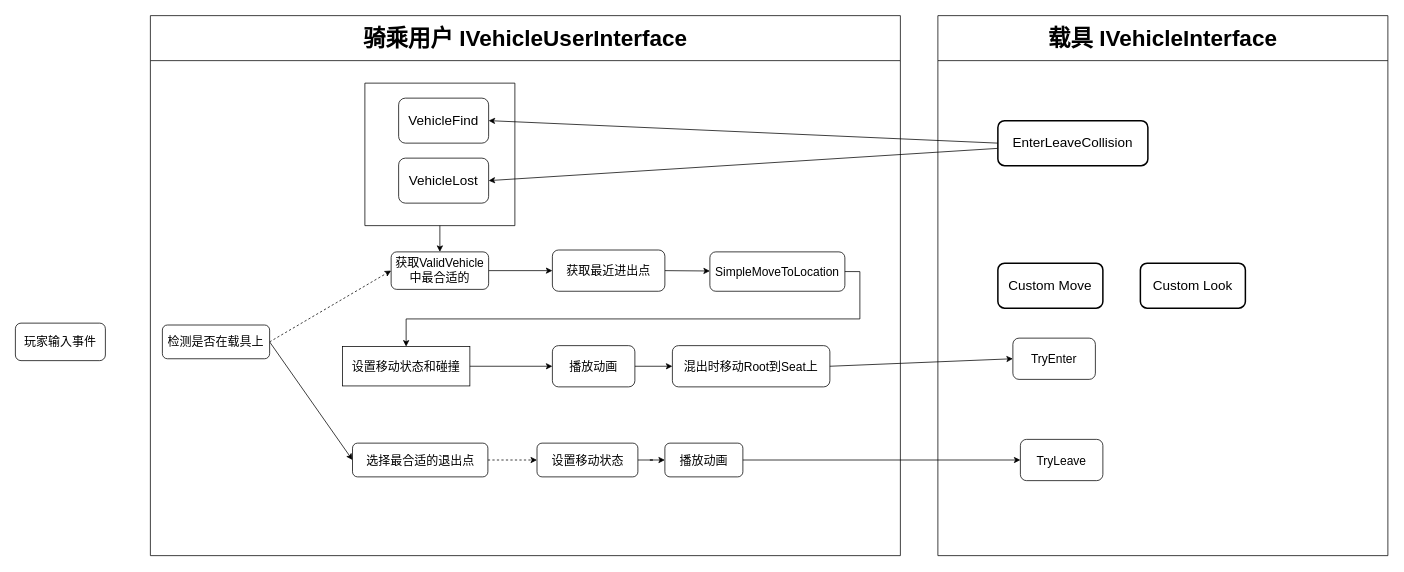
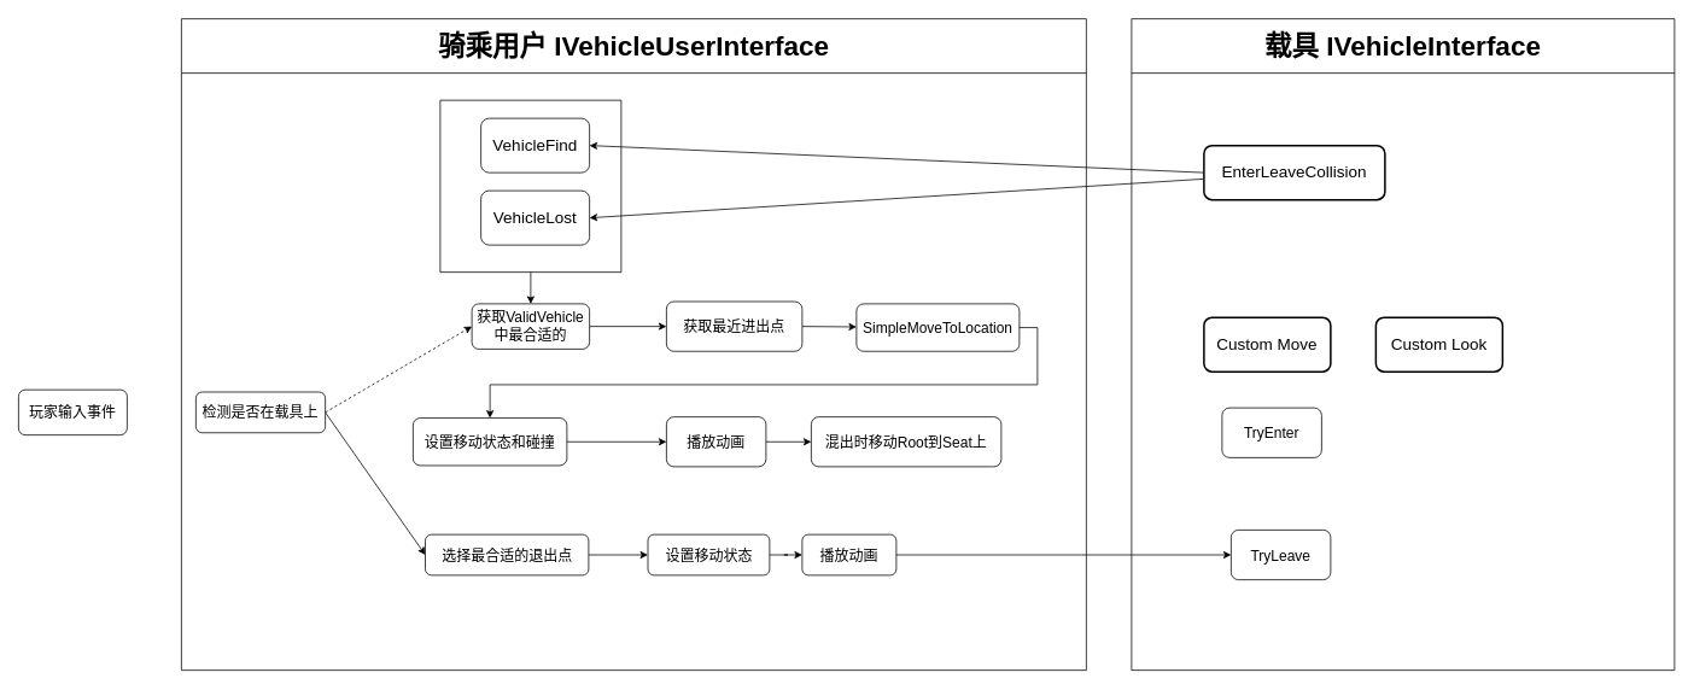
  <mxCell id="0" />
  <mxCell id="1" parent="0" />
  <mxCell id="2" value="&lt;font style=&quot;font-size: 16px;&quot;&gt;玩家输入事件&lt;/font&gt;" style="rounded=1;whiteSpace=wrap;html=1;" vertex="1" parent="1"><mxGeometry x="20" y="430" width="120" height="50" as="geometry" /></mxCell>
  <mxCell id="3" value="&lt;font style=&quot;font-size: 30px;&quot;&gt;载具&amp;nbsp;IVehicleInterface&lt;/font&gt;" style="swimlane;whiteSpace=wrap;html=1;startSize=60;" vertex="1" parent="1"><mxGeometry x="1250" y="20" width="600" height="720" as="geometry" /></mxCell>
  <mxCell id="4" value="&lt;span style=&quot;font-size: 18px;&quot;&gt;EnterLeaveCollision&lt;/span&gt;" style="rounded=1;whiteSpace=wrap;html=1;strokeWidth=2;" vertex="1" parent="3"><mxGeometry x="80" y="140" width="200" height="60" as="geometry" /></mxCell>
  <mxCell id="5" value="&lt;span style=&quot;font-size: 16px;&quot;&gt;TryEnter&lt;/span&gt;" style="rounded=1;whiteSpace=wrap;html=1;" vertex="1" parent="3"><mxGeometry x="100" y="430" width="110" height="55" as="geometry" /></mxCell>
  <mxCell id="6" value="&lt;span style=&quot;font-size: 16px;&quot;&gt;TryLeave&lt;/span&gt;" style="rounded=1;whiteSpace=wrap;html=1;" vertex="1" parent="3"><mxGeometry x="110" y="565" width="110" height="55" as="geometry" /></mxCell>
  <mxCell id="7" value="&lt;span style=&quot;font-size: 18px;&quot;&gt;Custom Move&lt;/span&gt;" style="rounded=1;whiteSpace=wrap;html=1;strokeWidth=2;" vertex="1" parent="3"><mxGeometry x="80" y="330" width="140" height="60" as="geometry" /></mxCell>
  <mxCell id="8" value="&lt;span style=&quot;font-size: 18px;&quot;&gt;Custom Look&lt;/span&gt;" style="rounded=1;whiteSpace=wrap;html=1;strokeWidth=2;" vertex="1" parent="3"><mxGeometry x="270" y="330" width="140" height="60" as="geometry" /></mxCell>
  <mxCell id="9" value="&lt;span style=&quot;font-size: 30px;&quot;&gt;骑乘用户&amp;nbsp;IVehicleUserInterface&lt;/span&gt;" style="swimlane;whiteSpace=wrap;html=1;startSize=60;" vertex="1" parent="1"><mxGeometry x="200" y="20" width="1000" height="720" as="geometry" /></mxCell>
  <mxCell id="10" style="rounded=0;orthogonalLoop=1;jettySize=auto;html=1;exitX=1;exitY=0.5;exitDx=0;exitDy=0;entryX=0;entryY=0.5;entryDx=0;entryDy=0;dashed=1;" edge="1" parent="9" source="12" target="14"><mxGeometry relative="1" as="geometry" /></mxCell>
  <mxCell id="11" style="rounded=0;orthogonalLoop=1;jettySize=auto;html=1;exitX=1;exitY=0.5;exitDx=0;exitDy=0;entryX=0;entryY=0.5;entryDx=0;entryDy=0;" edge="1" parent="9" source="12" target="29"><mxGeometry relative="1" as="geometry" /></mxCell>
  <mxCell id="12" value="&lt;font style=&quot;font-size: 16px;&quot;&gt;检测是否在载具上&lt;/font&gt;" style="rounded=1;whiteSpace=wrap;html=1;" vertex="1" parent="9"><mxGeometry x="16" y="412.5" width="143" height="45" as="geometry" /></mxCell>
  <mxCell id="13" style="edgeStyle=orthogonalEdgeStyle;rounded=0;orthogonalLoop=1;jettySize=auto;html=1;exitX=1;exitY=0.5;exitDx=0;exitDy=0;" edge="1" parent="9" source="14" target="20"><mxGeometry relative="1" as="geometry" /></mxCell>
  <mxCell id="14" value="&lt;span style=&quot;font-size: 16px;&quot;&gt;获取ValidVehicle中最合适的&lt;/span&gt;" style="rounded=1;whiteSpace=wrap;html=1;" vertex="1" parent="9"><mxGeometry x="321" y="315" width="130" height="50" as="geometry" /></mxCell>
  <mxCell id="15" style="rounded=0;orthogonalLoop=1;jettySize=auto;html=1;exitX=0.5;exitY=1;exitDx=0;exitDy=0;entryX=0.5;entryY=0;entryDx=0;entryDy=0;" edge="1" parent="9" source="16" target="14"><mxGeometry relative="1" as="geometry" /></mxCell>
  <mxCell id="16" value="" style="swimlane;startSize=0;" vertex="1" parent="9"><mxGeometry x="286" y="90" width="200" height="190" as="geometry" /></mxCell>
  <mxCell id="17" value="&lt;span style=&quot;font-size: 18px;&quot;&gt;VehicleFind&lt;/span&gt;" style="rounded=1;whiteSpace=wrap;html=1;" vertex="1" parent="16"><mxGeometry x="45" y="20" width="120" height="60" as="geometry" /></mxCell>
  <mxCell id="18" value="&lt;span style=&quot;font-size: 18px;&quot;&gt;VehicleLost&lt;/span&gt;" style="rounded=1;whiteSpace=wrap;html=1;" vertex="1" parent="16"><mxGeometry x="45" y="100" width="120" height="60" as="geometry" /></mxCell>
  <mxCell id="19" style="rounded=0;orthogonalLoop=1;jettySize=auto;html=1;exitX=1;exitY=0.5;exitDx=0;exitDy=0;" edge="1" parent="9" source="20" target="21"><mxGeometry relative="1" as="geometry" /></mxCell>
  <mxCell id="20" value="&lt;span style=&quot;font-size: 16px;&quot;&gt;获取最近进出点&lt;/span&gt;" style="rounded=1;whiteSpace=wrap;html=1;" vertex="1" parent="9"><mxGeometry x="536" y="312.5" width="150" height="55" as="geometry" /></mxCell>
  <mxCell id="21" value="&lt;span style=&quot;font-size: 16px;&quot;&gt;SimpleMoveToLocation&lt;/span&gt;" style="rounded=1;whiteSpace=wrap;html=1;" vertex="1" parent="9"><mxGeometry x="746" y="315" width="180" height="52.5" as="geometry" /></mxCell>
  <mxCell id="22" style="edgeStyle=orthogonalEdgeStyle;rounded=0;orthogonalLoop=1;jettySize=auto;html=1;exitX=1;exitY=0.5;exitDx=0;exitDy=0;" edge="1" parent="9" source="23" target="27"><mxGeometry relative="1" as="geometry" /></mxCell>
  <mxCell id="23" value="&lt;span style=&quot;font-size: 16px;&quot;&gt;播放动画&lt;/span&gt;" style="rounded=1;whiteSpace=wrap;html=1;" vertex="1" parent="9"><mxGeometry x="536" y="440" width="110" height="55" as="geometry" /></mxCell>
- <mxCell id="24" value="&lt;span style=&quot;font-size: 16px;&quot;&gt;设置移动状态和碰撞&lt;/span&gt;" style="whiteSpace=wrap;html=1;rounded=0;" vertex="1" parent="9"><mxGeometry x="256" y="441.25" width="170" height="52.5" as="geometry" /></mxCell>
+ <mxCell id="24" value="&lt;span style=&quot;font-size: 16px;&quot;&gt;设置移动状态和碰撞&lt;/span&gt;" style="rounded=1;whiteSpace=wrap;html=1;" vertex="1" parent="9"><mxGeometry x="256" y="441.25" width="170" height="52.5" as="geometry" /></mxCell>
  <mxCell id="25" style="rounded=0;orthogonalLoop=1;jettySize=auto;html=1;exitX=1;exitY=0.5;exitDx=0;exitDy=0;edgeStyle=orthogonalEdgeStyle;" edge="1" parent="9" source="21" target="24"><mxGeometry relative="1" as="geometry" /></mxCell>
  <mxCell id="26" style="edgeStyle=orthogonalEdgeStyle;rounded=0;orthogonalLoop=1;jettySize=auto;html=1;exitX=1;exitY=0.5;exitDx=0;exitDy=0;entryX=0;entryY=0.5;entryDx=0;entryDy=0;" edge="1" parent="9" source="24" target="23"><mxGeometry relative="1" as="geometry" /></mxCell>
  <mxCell id="27" value="&lt;span style=&quot;font-size: 16px;&quot;&gt;混出时移动Root到Seat上&lt;/span&gt;" style="rounded=1;whiteSpace=wrap;html=1;" vertex="1" parent="9"><mxGeometry x="696" y="440" width="210" height="55" as="geometry" /></mxCell>
- <mxCell id="28" style="edgeStyle=orthogonalEdgeStyle;rounded=0;orthogonalLoop=1;jettySize=auto;html=1;exitX=1;exitY=0.5;exitDx=0;exitDy=0;entryX=0;entryY=0.5;entryDx=0;entryDy=0;dashed=1;" edge="1" parent="9" source="29" target="31"><mxGeometry relative="1" as="geometry" /></mxCell>
+ <mxCell id="28" style="edgeStyle=orthogonalEdgeStyle;rounded=0;orthogonalLoop=1;jettySize=auto;html=1;exitX=1;exitY=0.5;exitDx=0;exitDy=0;entryX=0;entryY=0.5;entryDx=0;entryDy=0;" edge="1" parent="9" source="29" target="31"><mxGeometry relative="1" as="geometry" /></mxCell>
  <mxCell id="29" value="&lt;span style=&quot;font-size: 16px;&quot;&gt;选择最合适的退出点&lt;/span&gt;" style="rounded=1;whiteSpace=wrap;html=1;" vertex="1" parent="9"><mxGeometry x="269.5" y="570" width="180.5" height="45" as="geometry" /></mxCell>
  <mxCell id="30" style="edgeStyle=orthogonalEdgeStyle;rounded=0;orthogonalLoop=1;jettySize=auto;html=1;exitX=1;exitY=0.5;exitDx=0;exitDy=0;" edge="1" parent="9" source="31" target="32"><mxGeometry relative="1" as="geometry" /></mxCell>
  <mxCell id="31" value="&lt;span style=&quot;font-size: 16px;&quot;&gt;设置移动状态&lt;/span&gt;" style="rounded=1;whiteSpace=wrap;html=1;" vertex="1" parent="9"><mxGeometry x="515.5" y="570" width="134.5" height="45" as="geometry" /></mxCell>
  <mxCell id="32" value="&lt;span style=&quot;font-size: 16px;&quot;&gt;播放动画&lt;/span&gt;" style="rounded=1;whiteSpace=wrap;html=1;" vertex="1" parent="9"><mxGeometry x="686" y="570" width="104" height="45" as="geometry" /></mxCell>
  <mxCell id="33" value="" style="endArrow=classic;html=1;rounded=0;entryX=1;entryY=0.5;entryDx=0;entryDy=0;exitX=0;exitY=0.5;exitDx=0;exitDy=0;" edge="1" parent="1" source="4" target="17"><mxGeometry width="50" height="50" relative="1" as="geometry"><mxPoint x="1110" y="250" as="sourcePoint" /><mxPoint x="920" y="230" as="targetPoint" /></mxGeometry></mxCell>
  <mxCell id="34" value="" style="endArrow=classic;html=1;rounded=0;entryX=1;entryY=0.5;entryDx=0;entryDy=0;exitX=-0.002;exitY=0.617;exitDx=0;exitDy=0;exitPerimeter=0;" edge="1" parent="1" source="4" target="18"><mxGeometry width="50" height="50" relative="1" as="geometry"><mxPoint x="1110" y="250" as="sourcePoint" /><mxPoint x="630" y="220" as="targetPoint" /></mxGeometry></mxCell>
- <mxCell id="35" style="rounded=0;orthogonalLoop=1;jettySize=auto;html=1;exitX=1;exitY=0.5;exitDx=0;exitDy=0;entryX=0;entryY=0.5;entryDx=0;entryDy=0;" edge="1" parent="1" source="27" target="5"><mxGeometry relative="1" as="geometry" /></mxCell>
  <mxCell id="36" style="edgeStyle=orthogonalEdgeStyle;rounded=0;orthogonalLoop=1;jettySize=auto;html=1;exitX=1;exitY=0.5;exitDx=0;exitDy=0;entryX=0;entryY=0.5;entryDx=0;entryDy=0;" edge="1" parent="1" source="32" target="6"><mxGeometry relative="1" as="geometry" /></mxCell>
